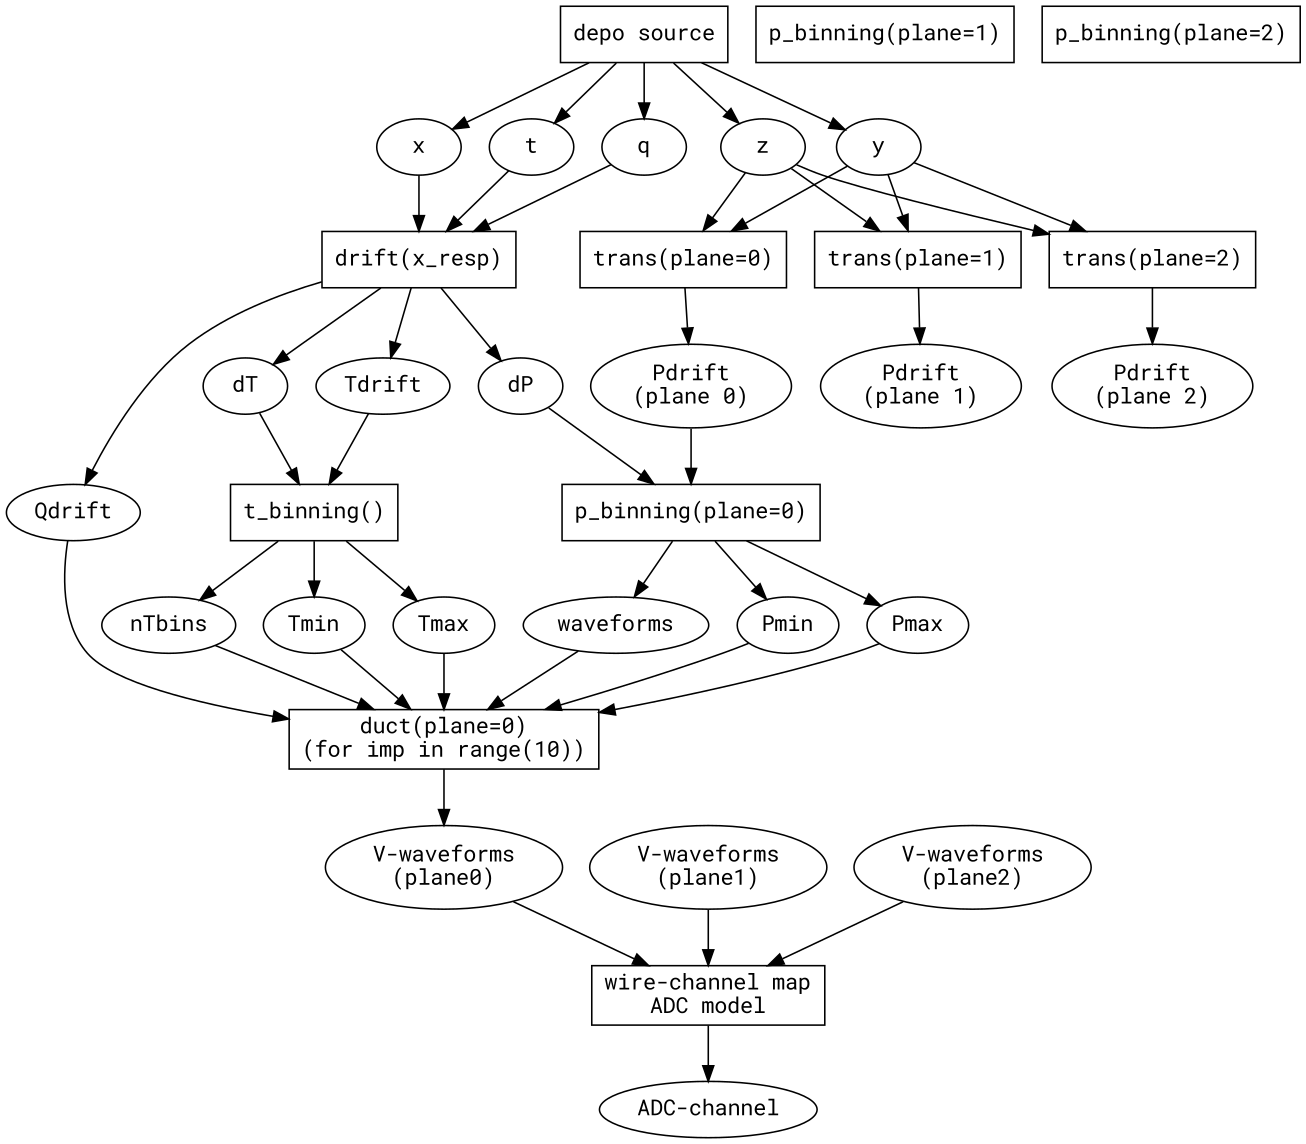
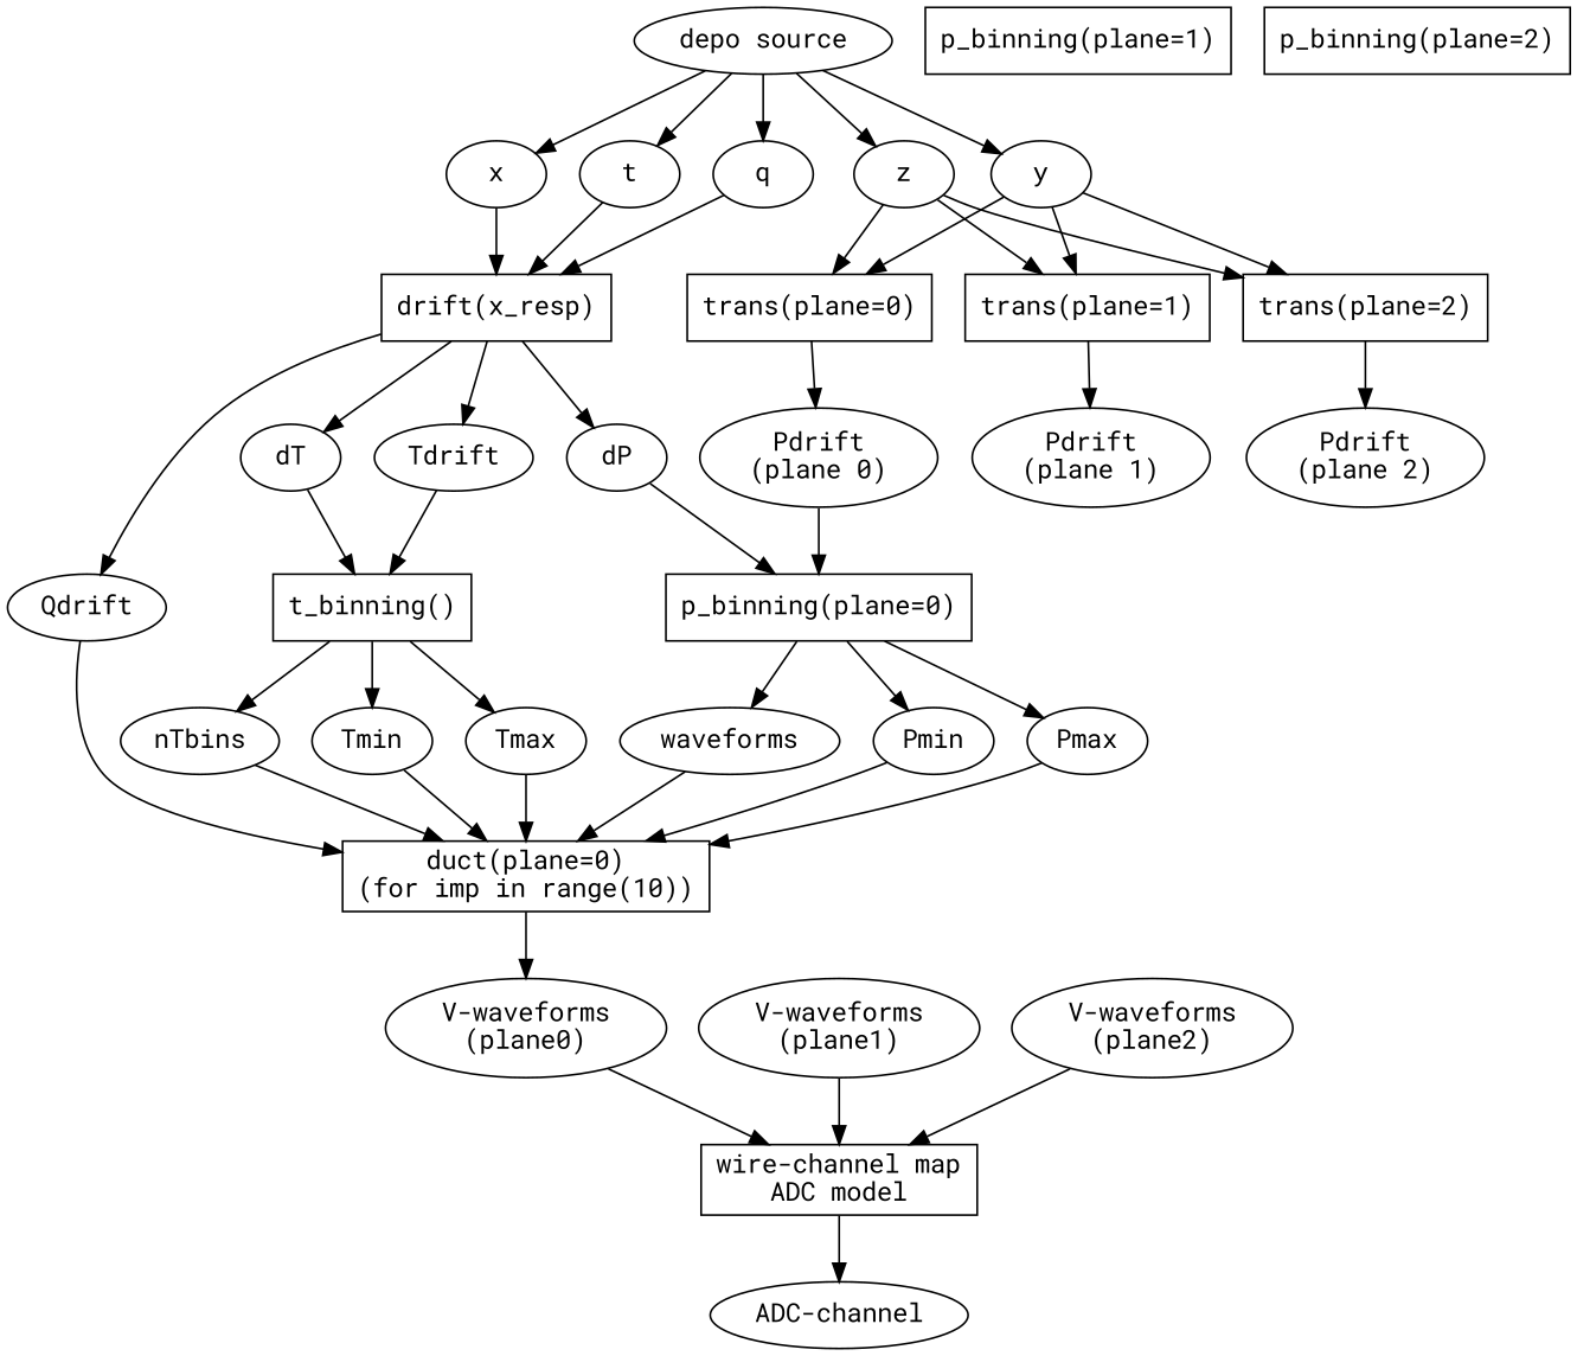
  digraph {
    fontname="Roboto Mono"
    node [fontname="Roboto Mono" shape=ellipse]
    edge [fontname="Roboto Mono"]
-   n1 [label="depo source" shape=box]
+   n1 [label="depo source"]
    x
    y
    z
    t
    q
    n7 [label="drift(x_resp)" shape=box]
    n8 [label="trans(plane=0)" shape=box]
    n9 [label="trans(plane=1)" shape=box]
    n10 [label="trans(plane=2)" shape=box]
    Tdrift
    Qdrift
    dP
    dT
    n15 [label="t_binning()" shape=box]
    n16 [label="duct(plane=0)\n(for imp in range(10))" shape=box]
    n17 [label="p_binning(plane=0)" shape=box]
    n18 [label="V-waveforms\n(plane0)"]
    n19 [label="wire-channel map\nADC model" shape=box]
    n20 [label="Pdrift\n(plane 0)"]
    n21 [label="Pdrift\n(plane 1)"]
    n22 [label="Pdrift\n(plane 2)"]
    nTbins
    Tmin
    Tmax
    n26 [label=waveforms]
    Pmin
    Pmax
    n29 [label="p_binning(plane=1)" shape=box]
    n30 [label="p_binning(plane=2)" shape=box]
    n31 [label="ADC-channel"]
    n32 [label="V-waveforms\n(plane1)"]
    n33 [label="V-waveforms\n(plane2)"]
    n1 -> x
    n1 -> y
    n1 -> z
    n1 -> t
    n1 -> q
    x -> n7
    y -> n8
    y -> n9
    y -> n10
    z -> n8
    z -> n9
    z -> n10
    t -> n7
    q -> n7
    n7 -> Tdrift
    n7 -> Qdrift
    n7 -> dP
    n7 -> dT
    n8 -> n20
    n9 -> n21
    n10 -> n22
    Tdrift -> n15
    Qdrift -> n16
    dP -> n17
    dT -> n15
    n15 -> nTbins
    n15 -> Tmin
    n15 -> Tmax
    n16 -> n18
    n17 -> n26
    n17 -> Pmin
    n17 -> Pmax
    n18 -> n19
    n19 -> n31
    n20 -> n17
    nTbins -> n16
    Tmin -> n16
    Tmax -> n16
    n26 -> n16
    Pmin -> n16
    Pmax -> n16
    n32 -> n19
    n33 -> n19
  }
